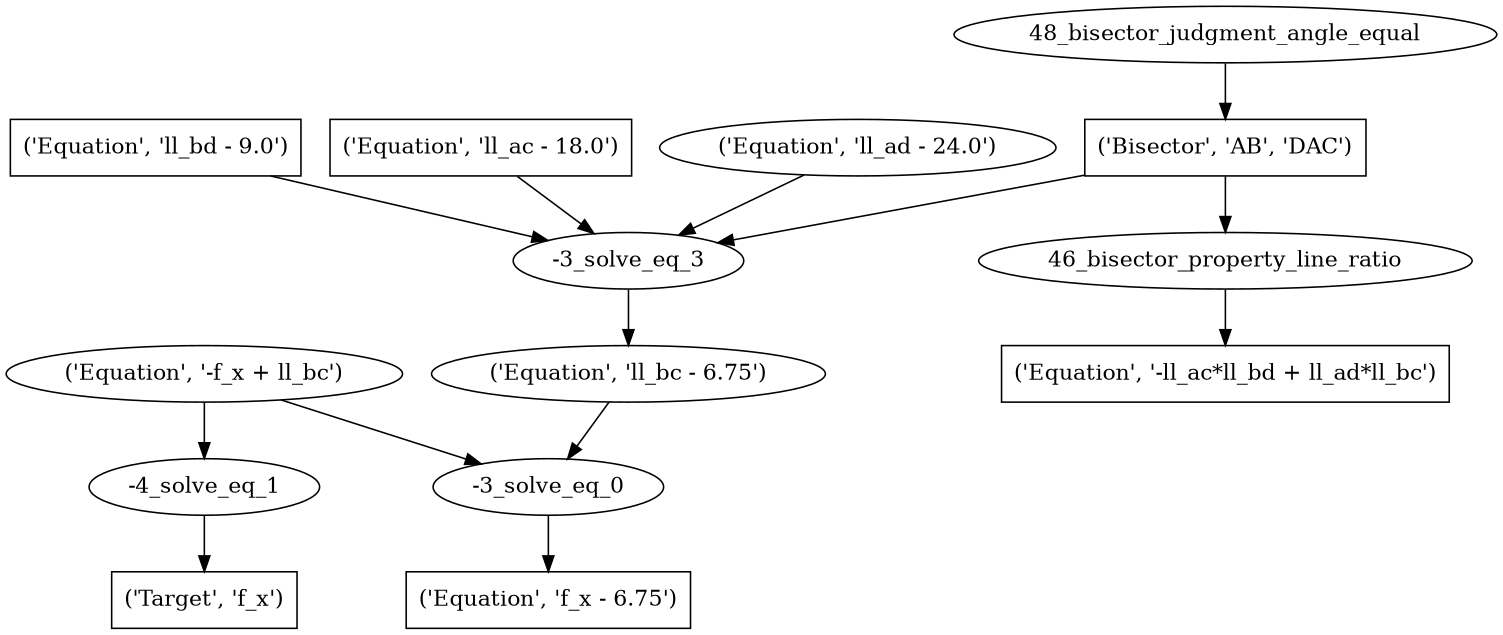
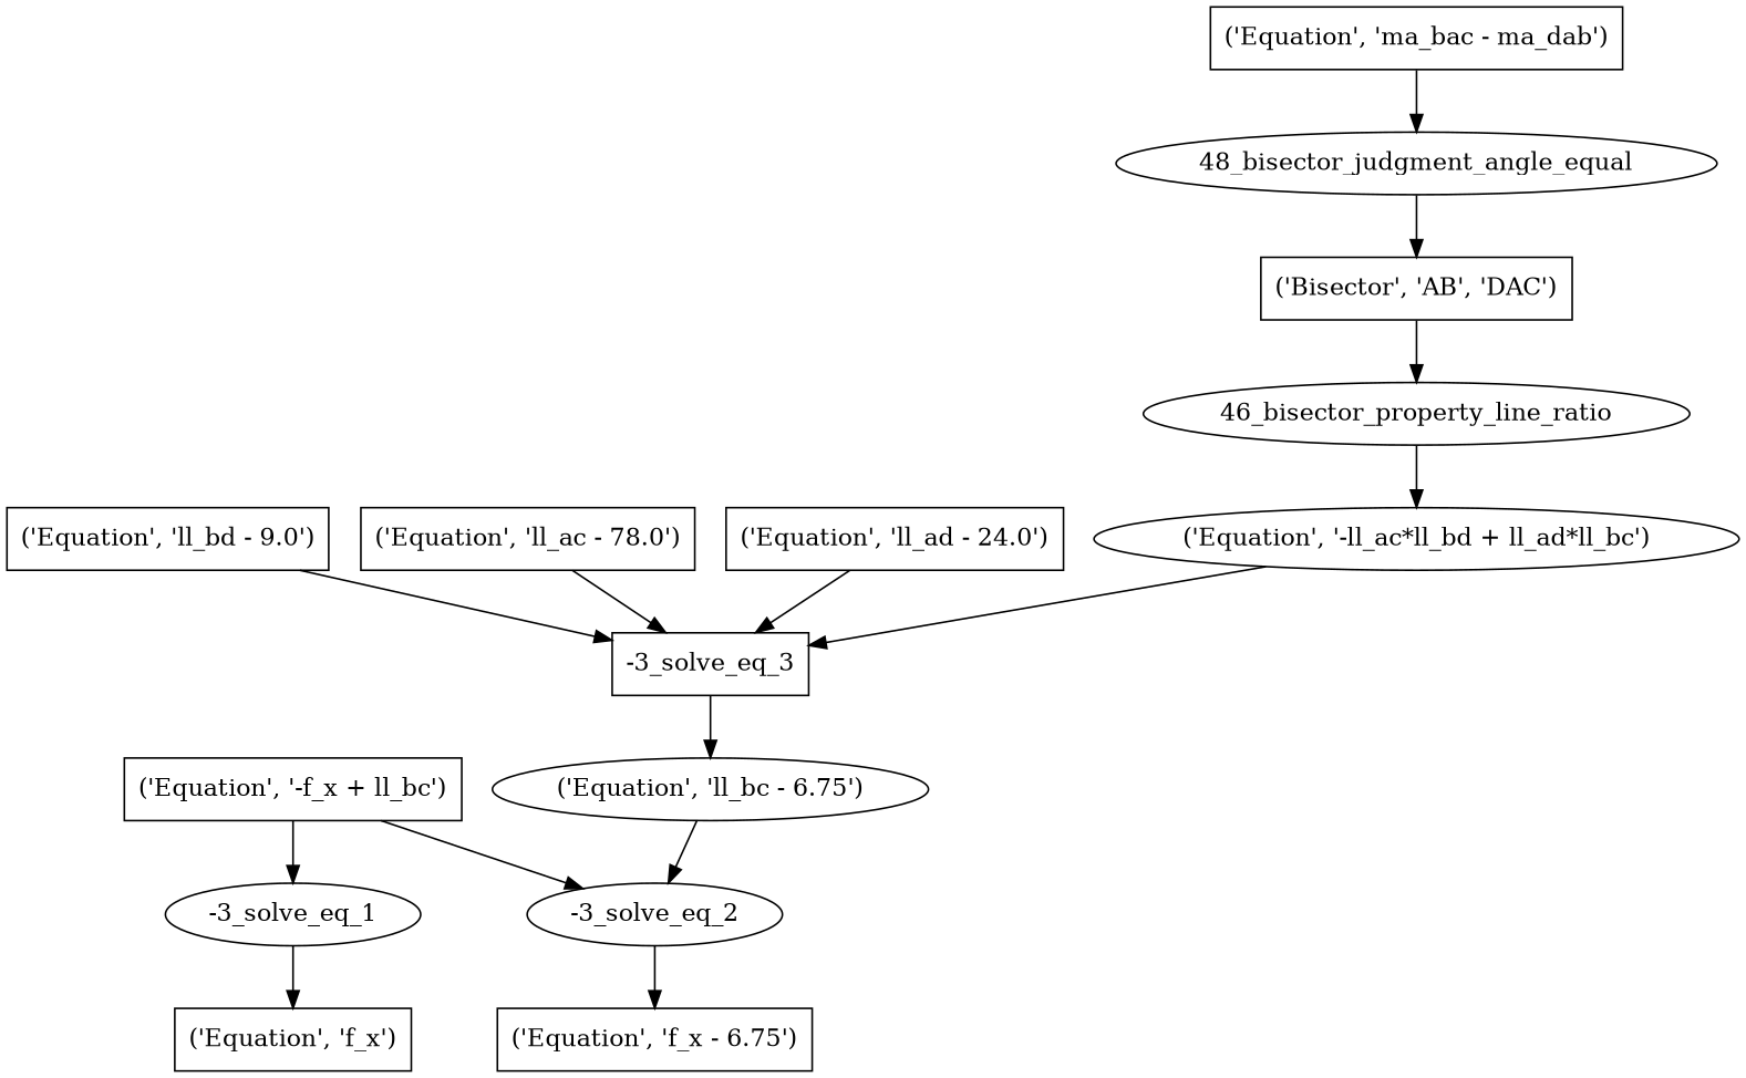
  digraph {
    node [shape=box]
-   n1 [label="('Target', 'f_x')"]
-   n2 [label="-4_solve_eq_1" shape=""]
+   n1 [label="('Equation', 'f_x')"]
+   n2 [label="-3_solve_eq_1" shape=""]
    n3 [label="('Equation', 'f_x - 6.75')"]
-   n4 [label="-3_solve_eq_0" shape=""]
-   n5 [label="('Equation', '-f_x + ll_bc')" shape=ellipse]
+   n4 [label="-3_solve_eq_2" shape=""]
+   n5 [label="('Equation', '-f_x + ll_bc')"]
    n6 [label="('Equation', 'll_bc - 6.75')" shape=ellipse]
-   n7 [label="-3_solve_eq_3" shape=""]
+   n7 [label="-3_solve_eq_3"]
    n8 [label="('Equation', 'll_bd - 9.0')"]
-   n9 [label="('Equation', 'll_ac - 18.0')"]
-   n10 [label="('Equation', 'll_ad - 24.0')" shape=ellipse]
-   n11 [label="('Equation', '-ll_ac*ll_bd + ll_ad*ll_bc')"]
+   n9 [label="('Equation', 'll_ac - 78.0')"]
+   n10 [label="('Equation', 'll_ad - 24.0')"]
+   n11 [label="('Equation', '-ll_ac*ll_bd + ll_ad*ll_bc')" shape=ellipse]
    n12 [label="46_bisector_property_line_ratio" shape=""]
    n13 [label="('Bisector', 'AB', 'DAC')"]
    n14 [label="48_bisector_judgment_angle_equal" shape=""]
+   n15 [label="('Equation', 'ma_bac - ma_dab')"]
    n2 -> n1
    n4 -> n3
    n5 -> n2
    n5 -> n4
    n6 -> n4
    n7 -> n6
    n8 -> n7
    n9 -> n7
    n10 -> n7
-   n13 -> n7
+   n11 -> n7
    n12 -> n11
    n13 -> n12
    n14 -> n13
+   n15 -> n14
  }
